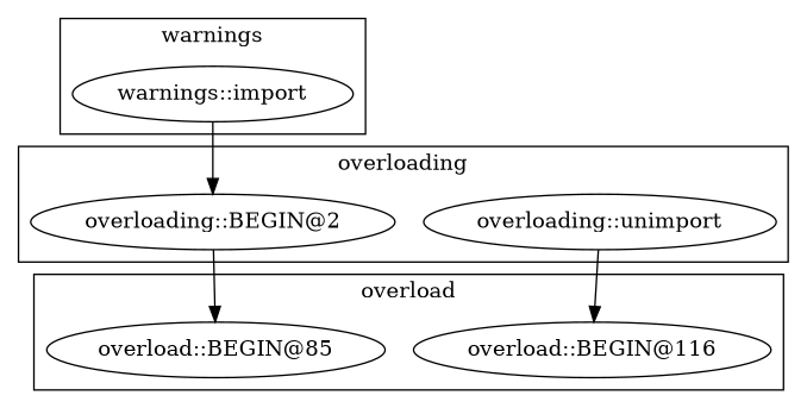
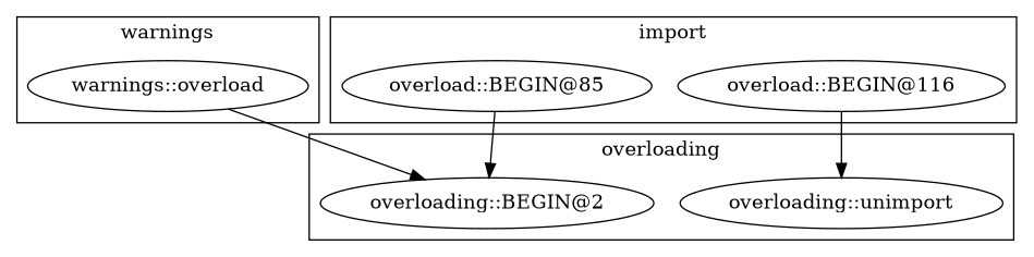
  digraph {
-   "warnings::import"
+   "warnings::import" [label="warnings::overload"]
    "overload::BEGIN@116"
    "overload::BEGIN@85"
    "overloading::BEGIN@2"
    "overloading::unimport"
    subgraph cluster_1 {
      label=warnings
      "warnings::import"
    }
    subgraph cluster_2 {
-     label=overload
+     label=import
      "overload::BEGIN@116"
      "overload::BEGIN@85"
    }
    subgraph cluster_3 {
      label=overloading
      "overloading::BEGIN@2"
      "overloading::unimport"
    }
    "warnings::import" -> "overloading::BEGIN@2"
-   "overloading::unimport" -> "overload::BEGIN@116"
-   "overloading::BEGIN@2" -> "overload::BEGIN@85"
+   "overload::BEGIN@116" -> "overloading::unimport"
+   "overload::BEGIN@85" -> "overloading::BEGIN@2"
  }
